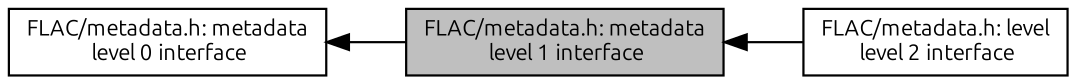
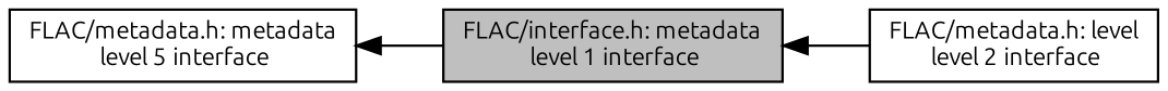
  digraph {
    fontname=Ubuntu
    rankdir=LR
    node [color=black fillcolor=white fontname=Ubuntu fontsize=10 shape=box style=filled]
    edge [dir=back fontname=Ubuntu fontsize=10 labelfontname=Helvetica labelfontsize=10 shape=plaintext style=solid]
-   n1 [height=0.2 label="FLAC/metadata.h: metadata\l level 0 interface" width=0.4]
-   n2 [fillcolor=grey75 fontcolor=black height=0.2 label="FLAC/metadata.h: metadata\l level 1 interface" width=0.4]
+   n1 [height=0.2 label="FLAC/metadata.h: metadata\l level 5 interface" width=0.4]
+   n2 [fillcolor=grey75 fontcolor=black height=0.2 label="FLAC/interface.h: metadata\l level 1 interface" width=0.4]
    n3 [height=0.2 label="FLAC/metadata.h: level\l level 2 interface" width=0.4]
    n1 -> n2
    n2 -> n3
  }
